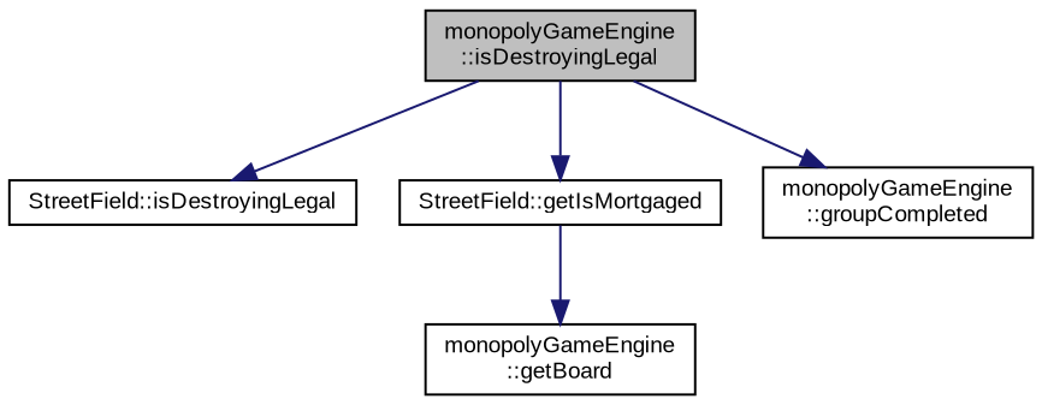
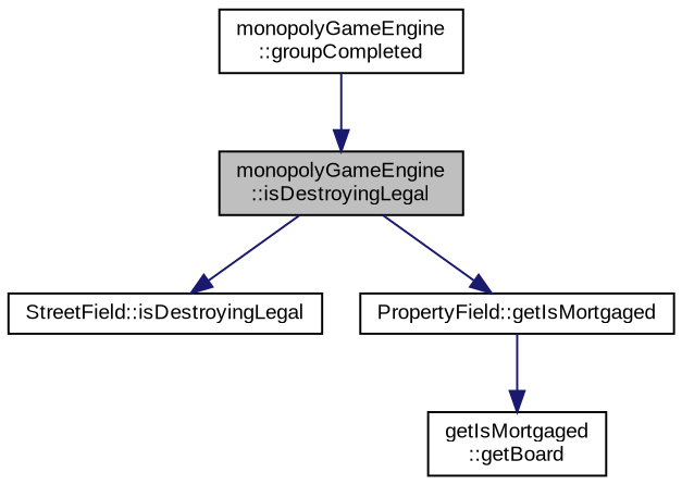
  digraph {
    fontname="Liberation Sans"
    rankdir=TB
    node [color=black fillcolor=white fontname="Liberation Sans" fontsize=10 shape=record style=filled]
    edge [color=midnightblue fontname="Liberation Sans" fontsize=10 labelfontname=Helvetica labelfontsize=10 style=solid]
    n1 [fillcolor=grey75 fontcolor=black height=0.2 label="monopolyGameEngine\l::isDestroyingLegal" width=0.4]
    n2 [height=0.2 label="StreetField::isDestroyingLegal" width=0.4]
-   n3 [height=0.2 label="StreetField::getIsMortgaged" width=0.4]
+   n3 [height=0.2 label="PropertyField::getIsMortgaged" width=0.4]
    n4 [height=0.2 label="monopolyGameEngine\l::groupCompleted" width=0.4]
-   n5 [height=0.2 label="monopolyGameEngine\l::getBoard" width=0.4]
+   n5 [height=0.2 label="getIsMortgaged\l::getBoard" width=0.4]
    n1 -> n2
    n1 -> n3
-   n1 -> n4
+   n4 -> n1
    n3 -> n5
  }
